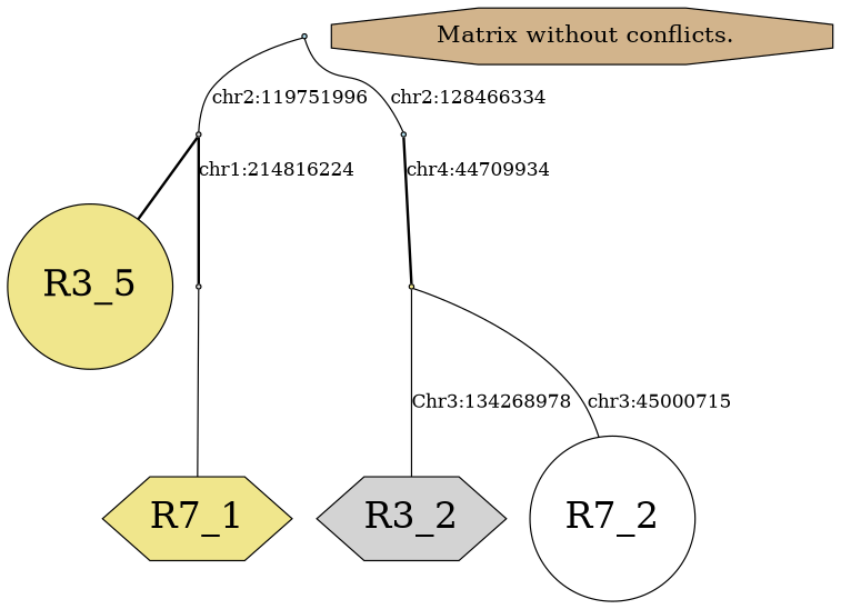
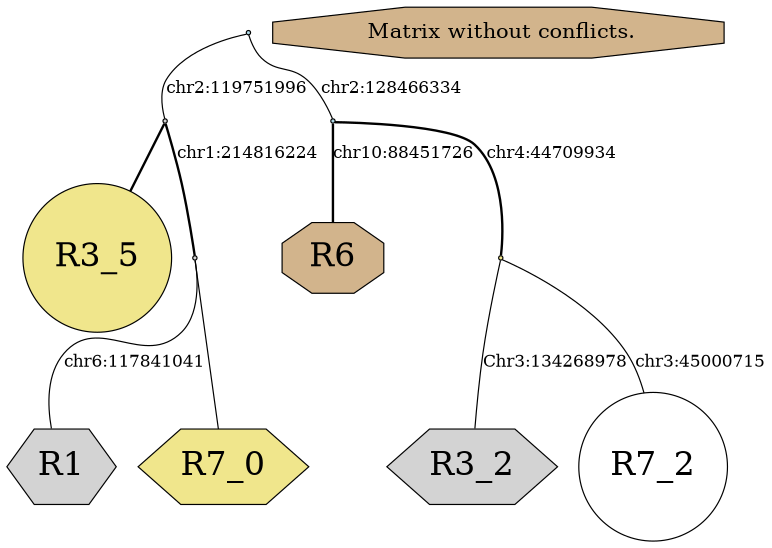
  digraph {
    node [fillcolor=lightgrey fontsize=28 shape=point style=filled]
    edge [arrowhead=none style=solid]
+   n1 [label=R1 shape=hexagon]
+   n2 [fillcolor=tan label=R6 shape=octagon]
    n3 [fillcolor=khaki label=R3_5 shape=circle]
    n4 [label=R3_2 shape=hexagon]
-   n5 [fillcolor=khaki label=R7_1 shape=hexagon]
+   n5 [fillcolor=khaki label=R7_0 shape=hexagon]
    n6 [fillcolor=white label=R7_2 shape=circle]
    n7 [fillcolor=tan fontsize=18 label=" Matrix without conflicts." shape=octagon]
    Int1 [fillcolor=khaki fontsize=""]
    Int2 [fontsize=""]
    Int3 [fontsize=""]
    Int4 [fillcolor=lightblue fontsize=""]
    Int5 [fillcolor=lightblue fontsize=""]
    Int1 -> n4 [label="Chr3:134268978"]
    Int1 -> n6 [label="chr3:45000715"]
+   Int2 -> n1 [label="chr6:117841041"]
    Int2 -> n5
    Int3 -> n3 [style=bold]
    Int3 -> Int2 [label="chr1:214816224" style=bold]
+   Int4 -> n2 [label="chr10:88451726" style=bold]
    Int4 -> Int1 [label="chr4:44709934" style=bold]
    Int5 -> Int3 [label="chr2:119751996"]
    Int5 -> Int4 [label="chr2:128466334"]
  }
